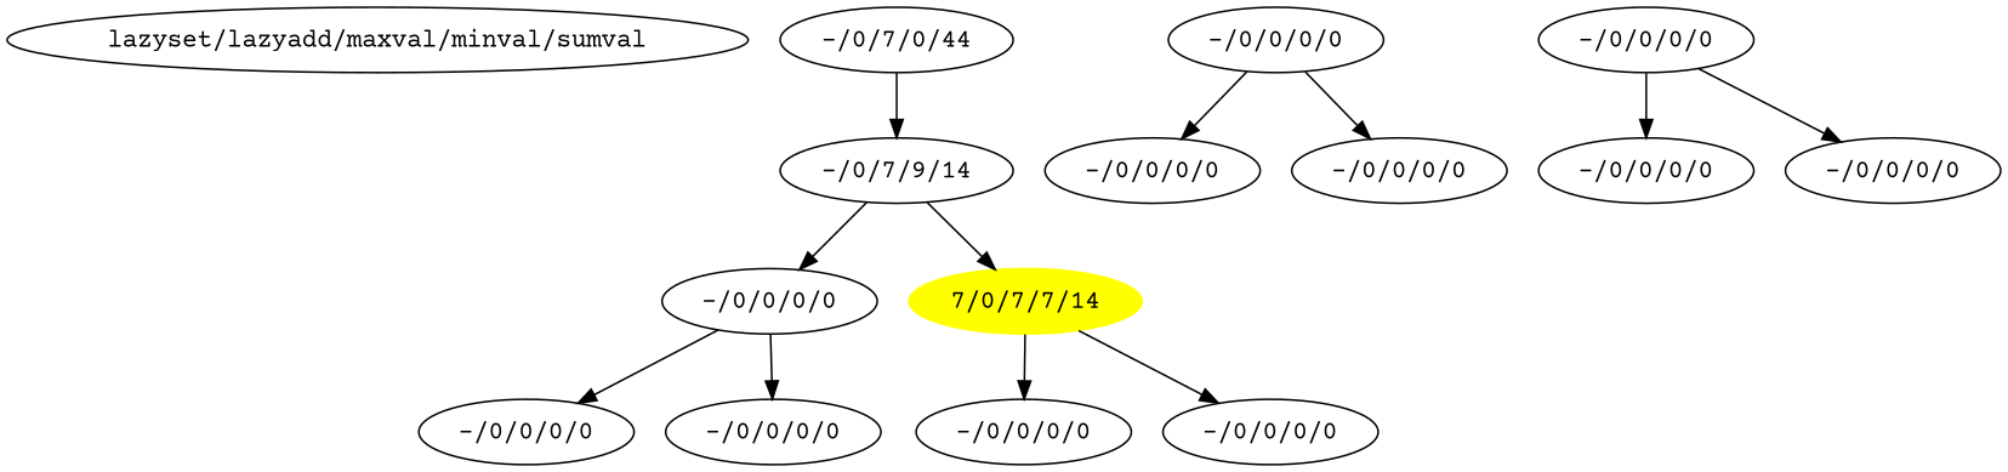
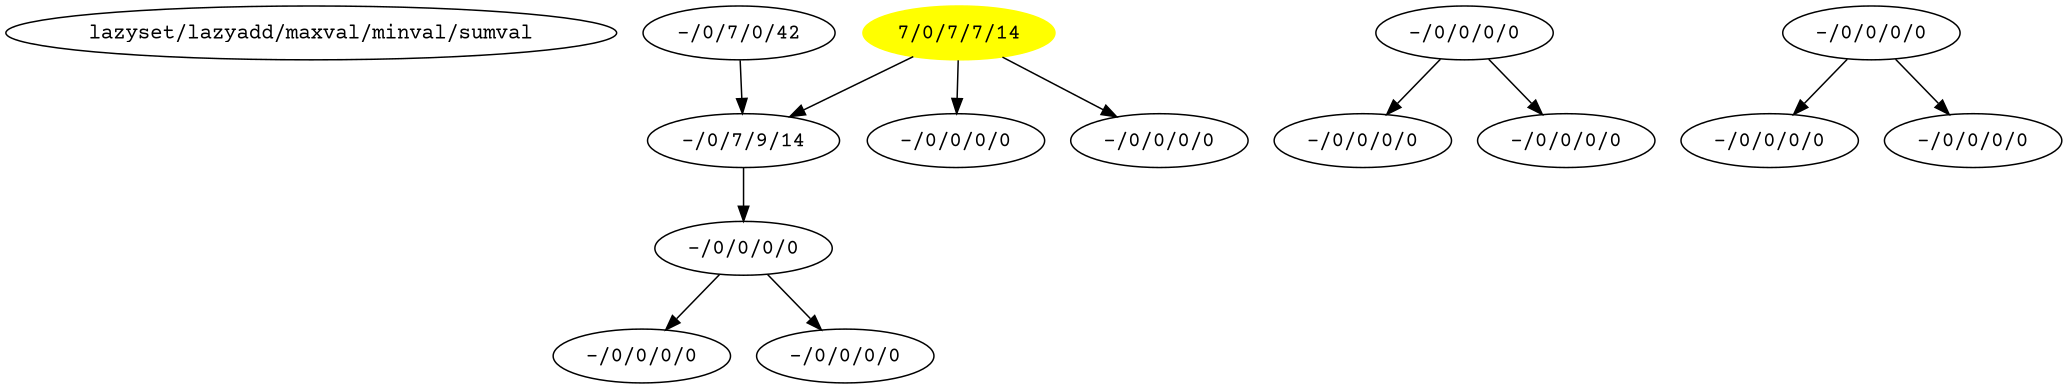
  digraph {
    fontname="Courier Prime"
    node [fontname="Courier Prime"]
    edge [fontname="Courier Prime"]
    n1 [label="lazyset/lazyadd/maxval/minval/sumval"]
-   n2 [label="-/0/7/0/44"]
+   n2 [label="-/0/7/0/42"]
    n3 [label="-/0/7/9/14"]
    n4 [label="-/0/0/0/0"]
    n5 [color=yellow label="7/0/7/7/14" style=filled]
    n6 [label="-/0/0/0/0"]
    n7 [label="-/0/0/0/0"]
    n8 [label="-/0/0/0/0"]
    n9 [label="-/0/0/0/0"]
    n10 [label="-/0/0/0/0"]
    n11 [label="-/0/0/0/0"]
    n12 [label="-/0/0/0/0"]
    n13 [label="-/0/0/0/0"]
    n14 [label="-/0/0/0/0"]
    n15 [label="-/0/0/0/0"]
    n2 -> n3
    n3 -> n4
-   n3 -> n5
+   n5 -> n3
    n4 -> n6
    n4 -> n7
    n5 -> n8
    n5 -> n9
    n10 -> n11
    n10 -> n12
    n13 -> n14
    n13 -> n15
  }
